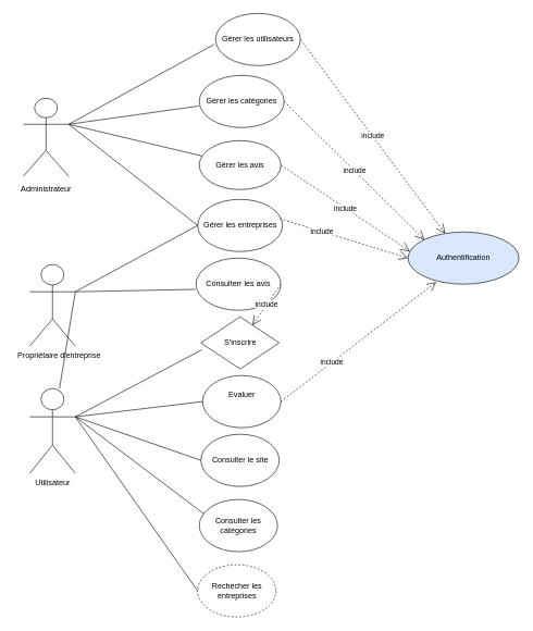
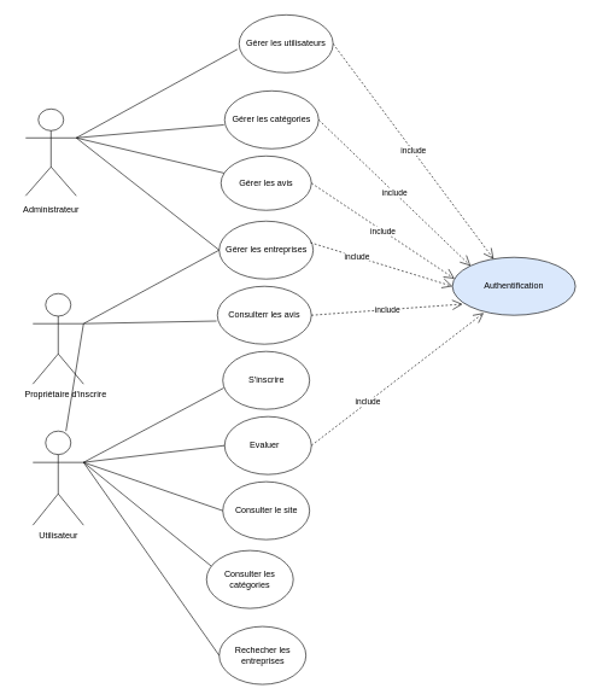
  <mxCell id="0" />
  <mxCell id="1" parent="0" />
  <mxCell id="2" value="" style="shape=umlActor;verticalLabelPosition=bottom;verticalAlign=top;html=1;outlineConnect=0;" parent="1" vertex="1"><mxGeometry x="35" y="150" width="70" height="120" as="geometry" /></mxCell>
  <mxCell id="3" value="Authentification" style="ellipse;whiteSpace=wrap;html=1;fillColor=#dae8fc;" parent="1" vertex="1"><mxGeometry x="625" y="355" width="170" height="80" as="geometry" /></mxCell>
  <mxCell id="4" value="Consulterr les avis" style="ellipse;whiteSpace=wrap;html=1;" parent="1" vertex="1"><mxGeometry x="300" y="395" width="130" height="80" as="geometry" /></mxCell>
  <mxCell id="5" value="Gérer les entreprises" style="ellipse;whiteSpace=wrap;html=1;" parent="1" vertex="1"><mxGeometry x="302.5" y="305" width="130" height="80" as="geometry" /></mxCell>
  <mxCell id="6" value="include" style="endArrow=open;endSize=12;dashed=1;html=1;rounded=0;exitX=0.969;exitY=0.37;exitDx=0;exitDy=0;entryX=0;entryY=0.5;entryDx=0;entryDy=0;exitPerimeter=0;" parent="1" source="5" target="3" edge="1"><mxGeometry x="-0.349" width="160" relative="1" as="geometry"><mxPoint x="585" y="95" as="sourcePoint" /><mxPoint x="745" y="95" as="targetPoint" /><Array as="points" /><mxPoint as="offset" /></mxGeometry></mxCell>
- <mxCell id="7" value="include" style="endArrow=open;endSize=12;dashed=1;html=1;rounded=0;exitX=1;exitY=0.5;exitDx=0;exitDy=0;" parent="1" source="4" target="33" edge="1"><mxGeometry width="160" relative="1" as="geometry"><mxPoint x="465" y="275" as="sourcePoint" /><mxPoint x="625" y="275" as="targetPoint" /></mxGeometry></mxCell>
+ <mxCell id="7" value="include" style="endArrow=open;endSize=12;dashed=1;html=1;rounded=0;entryX=0.082;entryY=0.808;entryDx=0;entryDy=0;exitX=1;exitY=0.5;exitDx=0;exitDy=0;entryPerimeter=0;" parent="1" source="4" target="3" edge="1"><mxGeometry width="160" relative="1" as="geometry"><mxPoint x="465" y="275" as="sourcePoint" /><mxPoint x="625" y="275" as="targetPoint" /></mxGeometry></mxCell>
  <mxCell id="8" value="" style="endArrow=none;html=1;rounded=0;exitX=1;exitY=0.333;exitDx=0;exitDy=0;exitPerimeter=0;entryX=-0.018;entryY=0.595;entryDx=0;entryDy=0;entryPerimeter=0;" parent="1" source="2" target="11" edge="1"><mxGeometry width="50" height="50" relative="1" as="geometry"><mxPoint x="105" y="195" as="sourcePoint" /><mxPoint x="315" y="55" as="targetPoint" /><Array as="points" /></mxGeometry></mxCell>
  <mxCell id="9" value="" style="endArrow=none;html=1;rounded=0;entryX=1;entryY=0.333;entryDx=0;entryDy=0;entryPerimeter=0;exitX=0.035;exitY=0.315;exitDx=0;exitDy=0;exitPerimeter=0;" parent="1" source="31" target="2" edge="1"><mxGeometry width="50" height="50" relative="1" as="geometry"><mxPoint x="315" y="315" as="sourcePoint" /><mxPoint x="165" y="475" as="targetPoint" /><Array as="points" /></mxGeometry></mxCell>
  <mxCell id="10" value="" style="endArrow=none;html=1;rounded=0;entryX=0;entryY=0.5;entryDx=0;entryDy=0;exitX=1;exitY=0.333;exitDx=0;exitDy=0;exitPerimeter=0;" parent="1" source="2" target="5" edge="1"><mxGeometry width="50" height="50" relative="1" as="geometry"><mxPoint x="105" y="185" as="sourcePoint" /><mxPoint x="235" y="25" as="targetPoint" /><Array as="points" /></mxGeometry></mxCell>
  <mxCell id="11" value="Gérer les utilisateurs" style="ellipse;whiteSpace=wrap;html=1;" parent="1" vertex="1"><mxGeometry x="330" y="20" width="130" height="80" as="geometry" /></mxCell>
  <mxCell id="12" value="Administrateur" style="text;html=1;align=center;verticalAlign=middle;resizable=0;points=[];autosize=1;strokeColor=none;fillColor=none;" parent="1" vertex="1"><mxGeometry x="20" y="275" width="100" height="30" as="geometry" /></mxCell>
- <mxCell id="13" value="Gérer les catégories" style="ellipse;whiteSpace=wrap;html=1;" parent="1" vertex="1"><mxGeometry x="305" y="115" width="130" height="80" as="geometry" /></mxCell>
+ <mxCell id="13" value="Gérer les catégories" style="ellipse;whiteSpace=wrap;html=1;" parent="1" vertex="1"><mxGeometry x="310" y="125" width="130" height="80" as="geometry" /></mxCell>
  <mxCell id="14" value="" style="endArrow=none;html=1;rounded=0;exitX=1;exitY=0.333;exitDx=0;exitDy=0;exitPerimeter=0;entryX=-0.007;entryY=0.587;entryDx=0;entryDy=0;entryPerimeter=0;" parent="1" source="2" target="13" edge="1"><mxGeometry width="50" height="50" relative="1" as="geometry"><mxPoint x="165" y="275" as="sourcePoint" /><mxPoint x="305" y="175" as="targetPoint" /><Array as="points" /></mxGeometry></mxCell>
  <mxCell id="15" value="include" style="endArrow=open;endSize=12;dashed=1;html=1;rounded=0;exitX=1;exitY=0.5;exitDx=0;exitDy=0;" parent="1" source="11" target="3" edge="1"><mxGeometry width="160" relative="1" as="geometry"><mxPoint x="525" y="95" as="sourcePoint" /><mxPoint x="685" y="95" as="targetPoint" /></mxGeometry></mxCell>
  <mxCell id="16" value="include" style="endArrow=open;endSize=12;dashed=1;html=1;rounded=0;exitX=1;exitY=0.5;exitDx=0;exitDy=0;entryX=0;entryY=0;entryDx=0;entryDy=0;" parent="1" source="13" target="3" edge="1"><mxGeometry width="160" relative="1" as="geometry"><mxPoint x="535" y="305" as="sourcePoint" /><mxPoint x="695" y="305" as="targetPoint" /></mxGeometry></mxCell>
- <mxCell id="17" value="&amp;nbsp; &amp;nbsp; &amp;nbsp; Propriétaire d'entreprise" style="shape=umlActor;verticalLabelPosition=bottom;verticalAlign=top;html=1;outlineConnect=0;" parent="1" vertex="1"><mxGeometry x="45" y="405" width="70" height="125" as="geometry" /></mxCell>
+ <mxCell id="17" value="&amp;nbsp; &amp;nbsp; &amp;nbsp; Propriétaire d'inscrire" style="shape=umlActor;verticalLabelPosition=bottom;verticalAlign=top;html=1;outlineConnect=0;" parent="1" vertex="1"><mxGeometry x="45" y="405" width="70" height="125" as="geometry" /></mxCell>
  <mxCell id="18" value="Utilisateur" style="shape=umlActor;verticalLabelPosition=bottom;verticalAlign=top;html=1;outlineConnect=0;" parent="1" vertex="1"><mxGeometry x="45" y="595" width="70" height="130" as="geometry" /></mxCell>
  <mxCell id="19" value="" style="endArrow=none;html=1;rounded=0;exitX=1;exitY=0.333;exitDx=0;exitDy=0;exitPerimeter=0;entryX=-0.009;entryY=0.6;entryDx=0;entryDy=0;entryPerimeter=0;" parent="1" source="17" target="4" edge="1"><mxGeometry width="50" height="50" relative="1" as="geometry"><mxPoint x="135" y="425" as="sourcePoint" /><mxPoint x="325" y="275" as="targetPoint" /><Array as="points" /></mxGeometry></mxCell>
  <mxCell id="20" value="" style="endArrow=none;html=1;rounded=0;entryX=0;entryY=0.5;entryDx=0;entryDy=0;exitX=1;exitY=0.333;exitDx=0;exitDy=0;exitPerimeter=0;" parent="1" source="17" target="5" edge="1"><mxGeometry width="50" height="50" relative="1" as="geometry"><mxPoint x="185" y="445" as="sourcePoint" /><mxPoint x="295" y="395" as="targetPoint" /><Array as="points" /></mxGeometry></mxCell>
- <mxCell id="21" value="Consulter les catégories" style="ellipse;whiteSpace=wrap;html=1;" parent="1" vertex="1"><mxGeometry x="305" y="765" width="120" height="80" as="geometry" /></mxCell>
+ <mxCell id="21" value="Consulter les catégories" style="ellipse;whiteSpace=wrap;html=1;" parent="1" vertex="1"><mxGeometry x="285" y="760" width="120" height="80" as="geometry" /></mxCell>
  <mxCell id="22" value="Consulter le site" style="ellipse;whiteSpace=wrap;html=1;" parent="1" vertex="1"><mxGeometry x="307.5" y="665" width="120" height="80" as="geometry" /></mxCell>
  <mxCell id="23" value="" style="ellipse;whiteSpace=wrap;html=1;" parent="1" vertex="1"><mxGeometry x="310" y="575" width="120" height="80" as="geometry" /></mxCell>
- <mxCell id="24" value="Evaluer" style="text;html=1;align=center;verticalAlign=middle;resizable=0;points=[];autosize=1;strokeColor=none;fillColor=none;" parent="1" vertex="1"><mxGeometry x="340" y="590" width="60" height="30" as="geometry" /></mxCell>
+ <mxCell id="24" value="Evaluer" style="text;html=1;align=center;verticalAlign=middle;resizable=0;points=[];autosize=1;strokeColor=none;fillColor=none;" parent="1" vertex="1"><mxGeometry x="335" y="600" width="60" height="30" as="geometry" /></mxCell>
  <mxCell id="25" value="include" style="endArrow=open;endSize=12;dashed=1;html=1;rounded=0;entryX=0.254;entryY=0.96;entryDx=0;entryDy=0;entryPerimeter=0;exitX=1;exitY=0.5;exitDx=0;exitDy=0;" parent="1" target="3" edge="1" source="23"><mxGeometry x="-0.349" width="160" relative="1" as="geometry"><mxPoint x="445" y="615" as="sourcePoint" /><mxPoint x="665" y="530" as="targetPoint" /><Array as="points" /><mxPoint as="offset" /></mxGeometry></mxCell>
- <mxCell id="26" value="Rechecher les entreprises" style="ellipse;whiteSpace=wrap;html=1;dashed=1;" parent="1" vertex="1"><mxGeometry x="302.5" y="865" width="120" height="80" as="geometry" /></mxCell>
+ <mxCell id="26" value="Rechecher les entreprises" style="ellipse;whiteSpace=wrap;html=1;" parent="1" vertex="1"><mxGeometry x="302.5" y="865" width="120" height="80" as="geometry" /></mxCell>
  <mxCell id="27" value="" style="endArrow=none;html=1;rounded=0;entryX=0;entryY=0.5;entryDx=0;entryDy=0;exitX=1;exitY=0.333;exitDx=0;exitDy=0;exitPerimeter=0;" parent="1" source="18" target="26" edge="1"><mxGeometry width="50" height="50" relative="1" as="geometry"><mxPoint x="115" y="634.319" as="sourcePoint" /><mxPoint x="295" y="875" as="targetPoint" /></mxGeometry></mxCell>
  <mxCell id="28" value="" style="endArrow=none;html=1;rounded=0;exitX=1;exitY=0.333;exitDx=0;exitDy=0;exitPerimeter=0;entryX=0.054;entryY=0.269;entryDx=0;entryDy=0;entryPerimeter=0;" parent="1" source="18" target="21" edge="1"><mxGeometry width="50" height="50" relative="1" as="geometry"><mxPoint x="120" y="645" as="sourcePoint" /><mxPoint x="330" y="775" as="targetPoint" /></mxGeometry></mxCell>
  <mxCell id="29" value="" style="endArrow=none;html=1;rounded=0;exitX=1;exitY=0.333;exitDx=0;exitDy=0;exitPerimeter=0;entryX=0;entryY=0.5;entryDx=0;entryDy=0;" parent="1" source="18" edge="1" target="22"><mxGeometry width="50" height="50" relative="1" as="geometry"><mxPoint x="280" y="735" as="sourcePoint" /><mxPoint x="330" y="685" as="targetPoint" /></mxGeometry></mxCell>
  <mxCell id="30" value="" style="endArrow=none;html=1;rounded=0;exitX=1;exitY=0.333;exitDx=0;exitDy=0;exitPerimeter=0;entryX=0;entryY=0.5;entryDx=0;entryDy=0;" parent="1" source="18" target="23" edge="1"><mxGeometry width="50" height="50" relative="1" as="geometry"><mxPoint x="185" y="635" as="sourcePoint" /><mxPoint x="330" y="575" as="targetPoint" /></mxGeometry></mxCell>
  <mxCell id="31" value="Gérer les avis" style="ellipse;whiteSpace=wrap;html=1;" parent="1" vertex="1"><mxGeometry x="305" y="215" width="125" height="75" as="geometry" /></mxCell>
  <mxCell id="32" value="include" style="endArrow=open;endSize=12;dashed=1;html=1;rounded=0;exitX=1;exitY=0.5;exitDx=0;exitDy=0;entryX=0.016;entryY=0.368;entryDx=0;entryDy=0;entryPerimeter=0;" parent="1" source="31" target="3" edge="1"><mxGeometry width="160" relative="1" as="geometry"><mxPoint x="453" y="255" as="sourcePoint" /><mxPoint x="669" y="404" as="targetPoint" /></mxGeometry></mxCell>
- <mxCell id="33" value="S'inscrire" style="rhombus;whiteSpace=wrap;html=1;" vertex="1" parent="1"><mxGeometry x="307.5" y="485" width="120" height="80" as="geometry" /></mxCell>
+ <mxCell id="33" value="S'inscrire" style="ellipse;whiteSpace=wrap;html=1;" vertex="1" parent="1"><mxGeometry x="307.5" y="485" width="120" height="80" as="geometry" /></mxCell>
  <mxCell id="34" value="" style="endArrow=none;html=1;rounded=0;exitX=1;exitY=0.333;exitDx=0;exitDy=0;exitPerimeter=0;" edge="1" parent="1" source="17" target="18"><mxGeometry width="50" height="50" relative="1" as="geometry"><mxPoint x="125" y="455" as="sourcePoint" /><mxPoint x="245" y="535" as="targetPoint" /></mxGeometry></mxCell>
  <mxCell id="35" value="" style="endArrow=none;html=1;rounded=0;exitX=1;exitY=0.333;exitDx=0;exitDy=0;exitPerimeter=0;entryX=0.01;entryY=0.632;entryDx=0;entryDy=0;entryPerimeter=0;" edge="1" parent="1" source="18" target="33"><mxGeometry width="50" height="50" relative="1" as="geometry"><mxPoint x="185" y="625" as="sourcePoint" /><mxPoint x="235" y="575" as="targetPoint" /></mxGeometry></mxCell>
